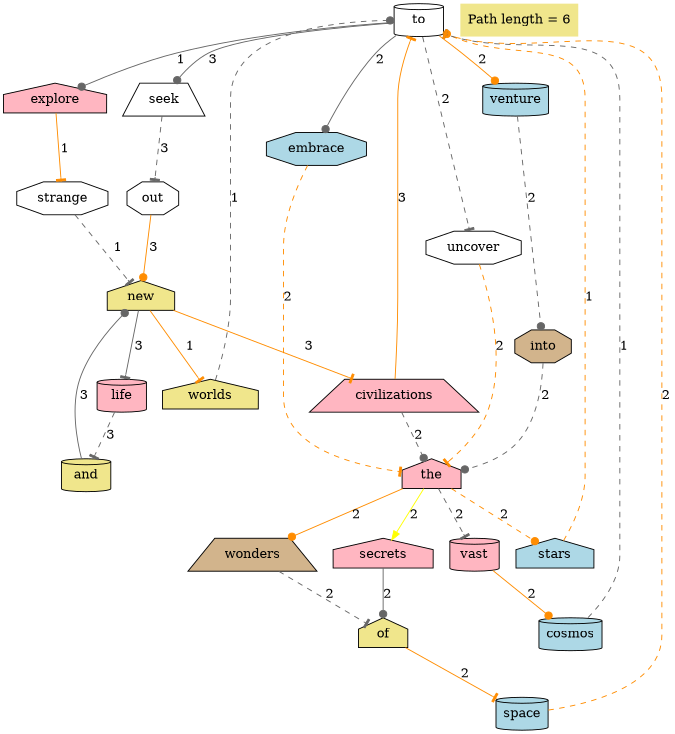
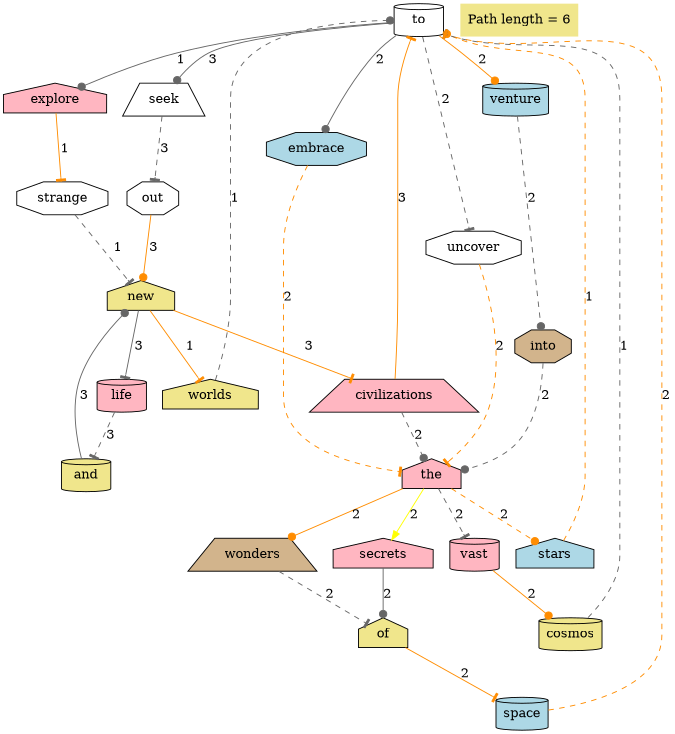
  digraph {
    node [fillcolor=lightpink shape=cylinder style=filled]
    edge [arrowhead=tee color=gray40 style=dashed]
    to [fillcolor=white root=true]
    explore [shape=house]
    embrace [fillcolor=lightblue shape=octagon]
    uncover [fillcolor=white shape=octagon]
    seek [fillcolor=white shape=trapezium]
    venture [fillcolor=lightblue]
    strange [fillcolor=white shape=octagon]
    the [shape=house]
    out [fillcolor=white shape=octagon]
    into [fillcolor=tan shape=octagon]
    new [fillcolor=khaki shape=house]
    worlds [fillcolor=khaki shape=house]
    civilizations [shape=trapezium]
    life
    and [fillcolor=khaki]
    stars [fillcolor=lightblue shape=house]
    secrets [shape=house]
    wonders [fillcolor=tan shape=trapezium]
    vast
    of [fillcolor=khaki shape=house]
-   cosmos [fillcolor=lightblue]
+   cosmos [fillcolor=khaki]
    space [fillcolor=lightblue]
    n23 [color=black fillcolor=khaki label="Path length = 6" shape=none]
    to -> explore [arrowhead=dot label=1 style=solid]
    to -> embrace [arrowhead=dot label=2 style=solid]
    to -> uncover [label=2]
    to -> seek [arrowhead=dot label=3 style=solid]
    to -> venture [arrowhead=dot color=darkorange label=2 style=solid]
    explore -> strange [color=darkorange label=1 style=solid]
    embrace -> the [color=darkorange label=2]
    uncover -> the [color=darkorange label=2]
    seek -> out [label=3]
    venture -> into [arrowhead=dot label=2]
    strange -> new [label=1]
    the -> stars [arrowhead=dot color=darkorange label=2]
    the -> secrets [color=yellow label=2 arrowhead="" style=""]
    the -> wonders [arrowhead=dot color=darkorange label=2 style=solid]
    the -> vast [label=2]
    out -> new [arrowhead=dot color=darkorange label=3 style=solid]
    into -> the [arrowhead=dot label=2]
    new -> worlds [color=darkorange label=1 style=solid]
    new -> civilizations [color=darkorange label=3 style=solid]
    new -> life [label=3 style=solid]
    worlds -> to [arrowhead=dot label=1]
    civilizations -> to [color=darkorange label=3 style=solid]
    civilizations -> the [arrowhead=dot label=2]
    life -> and [label=3]
    and -> new [arrowhead=dot label=3 style=solid]
    stars -> to [arrowhead=dot color=darkorange label=1]
    secrets -> of [arrowhead=dot label=2 style=solid]
    wonders -> of [label=2]
    vast -> cosmos [arrowhead=dot color=darkorange label=2 style=solid]
    of -> space [color=darkorange label=2 style=solid]
    cosmos -> to [label=1]
    space -> to [color=darkorange label=2]
  }
